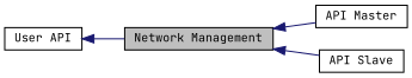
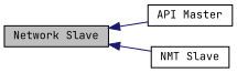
  digraph {
    fontname="JetBrains Mono"
    rankdir=LR
    node [color=black fillcolor=white fontname="JetBrains Mono" fontsize=10 shape=record style=filled]
    edge [color=midnightblue dir=back fontname="JetBrains Mono" fontsize=10 labelfontname=FreeSans labelfontsize=10 shape=plaintext style=solid]
    n1 [height=0.2 label="API Master" width=0.4]
-   n2 [height=0.2 label="API Slave" width=0.4]
-   n3 [height=0.2 label="User API" width=0.4]
-   n4 [fillcolor=grey75 fontcolor=black height=0.2 label="Network Management" width=0.4]
-   n3 -> n4
+   n2 [height=0.2 label="NMT Slave" width=0.4]
+   n4 [fillcolor=grey75 fontcolor=black height=0.2 label="Network Slave" width=0.4]
    n4 -> n1
    n4 -> n2
  }
